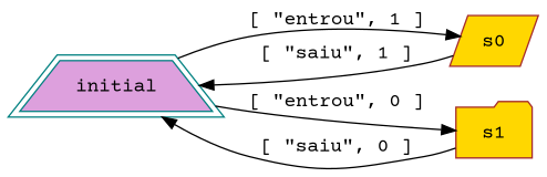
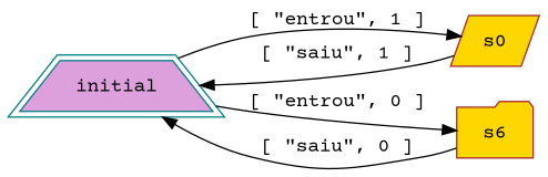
  digraph {
    rankdir=LR
    fontname="Courier Prime"
    node [fillcolor=gold style=filled color=brown fontname="Courier Prime"]
    edge [fontname="Courier Prime"]
    n1 [fillcolor=plum label=initial peripheries=2 color=teal shape=trapezium]
    s0 [shape=parallelogram]
-   s1 [shape=folder]
+   s1 [shape=folder label=s6]
    n1 -> s0 [label="[ \"entrou\", 1 ]"]
    n1 -> s1 [label="[ \"entrou\", 0 ]"]
    s0 -> n1 [label="[ \"saiu\", 1 ]"]
    s1 -> n1 [label="[ \"saiu\", 0 ]"]
  }
